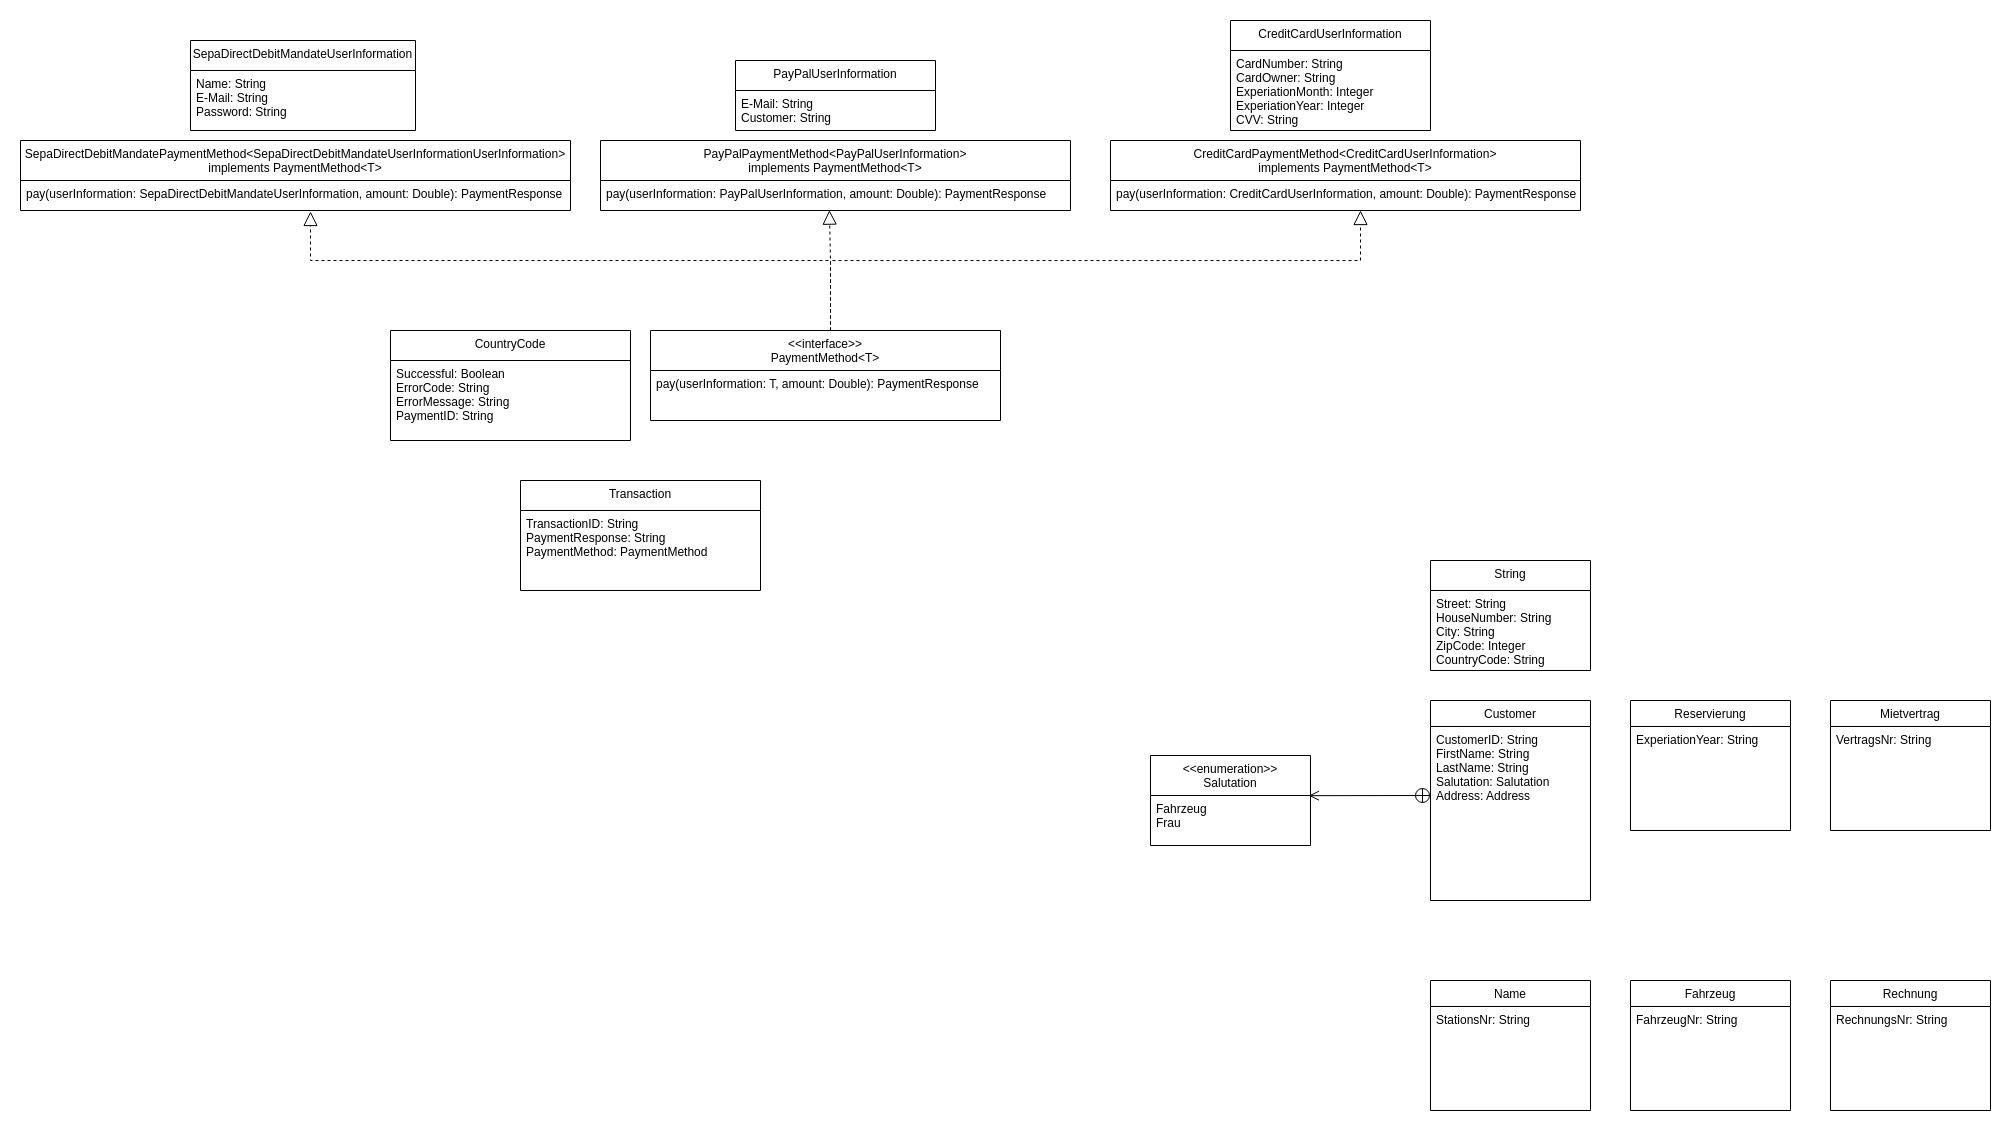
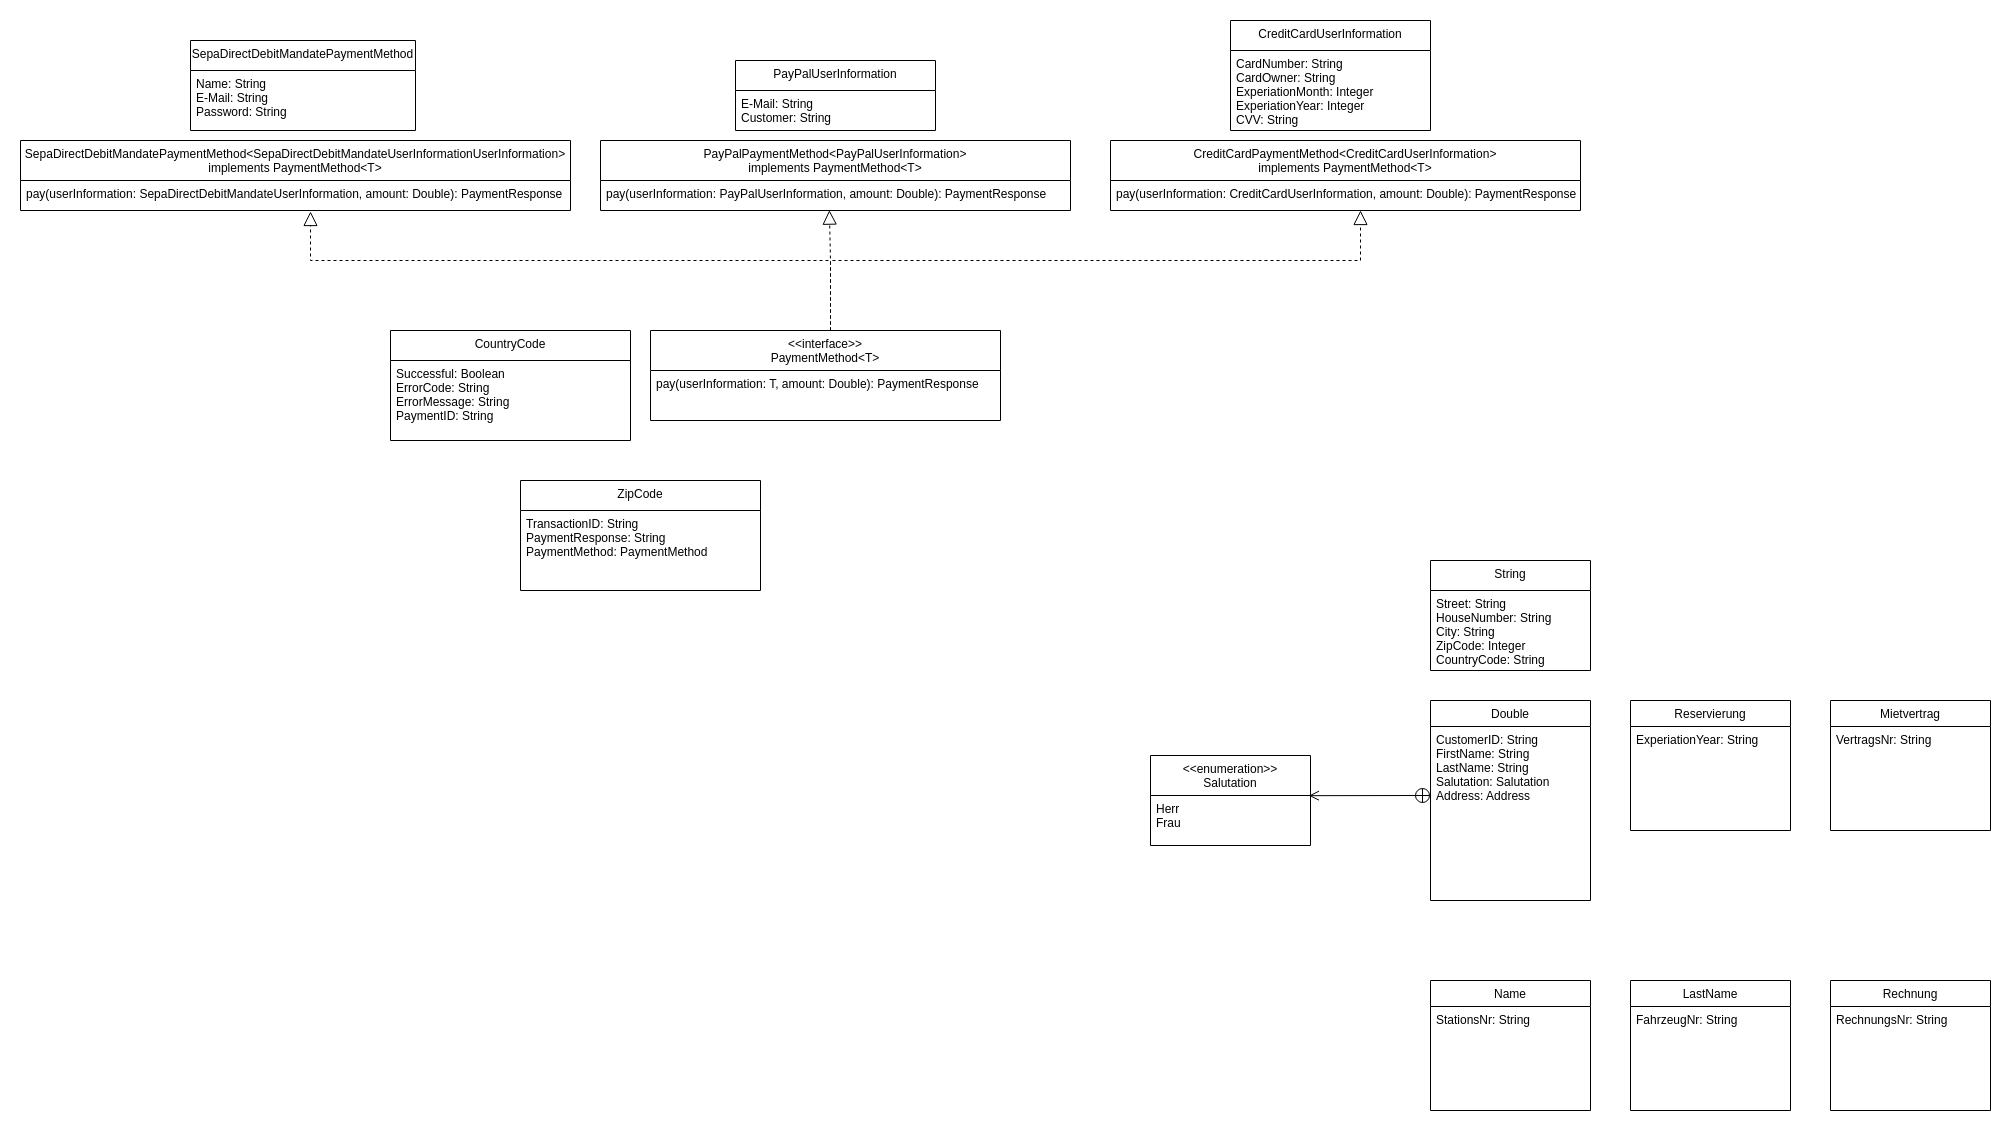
  <mxCell id="0" />
  <mxCell id="1" parent="0" />
- <mxCell id="2" value="Customer" style="swimlane;fontStyle=0;align=center;verticalAlign=top;childLayout=stackLayout;horizontal=1;startSize=26;horizontalStack=0;resizeParent=1;resizeLast=0;collapsible=1;marginBottom=0;rounded=0;shadow=0;strokeWidth=1;" parent="1" vertex="1"><mxGeometry x="1430" y="700" width="160" height="200" as="geometry"><mxRectangle x="350" y="270" width="160" height="26" as="alternateBounds" /></mxGeometry></mxCell>
+ <mxCell id="2" value="Double" style="swimlane;fontStyle=0;align=center;verticalAlign=top;childLayout=stackLayout;horizontal=1;startSize=26;horizontalStack=0;resizeParent=1;resizeLast=0;collapsible=1;marginBottom=0;rounded=0;shadow=0;strokeWidth=1;" parent="1" vertex="1"><mxGeometry x="1430" y="700" width="160" height="200" as="geometry"><mxRectangle x="350" y="270" width="160" height="26" as="alternateBounds" /></mxGeometry></mxCell>
  <mxCell id="3" value="CustomerID: String&#10;FirstName: String&#10;LastName: String&#10;Salutation: Salutation&#10;Address: Address" style="text;align=left;verticalAlign=top;spacingLeft=4;spacingRight=4;overflow=hidden;rotatable=0;points=[[0,0.5],[1,0.5]];portConstraint=eastwest;" parent="2" vertex="1"><mxGeometry y="26" width="160" height="170" as="geometry" /></mxCell>
  <mxCell id="4" value="Reservierung" style="swimlane;fontStyle=0;align=center;verticalAlign=top;childLayout=stackLayout;horizontal=1;startSize=26;horizontalStack=0;resizeParent=1;resizeLast=0;collapsible=1;marginBottom=0;rounded=0;shadow=0;strokeWidth=1;" parent="1" vertex="1"><mxGeometry x="1630" y="700" width="160" height="130" as="geometry"><mxRectangle x="350" y="270" width="160" height="26" as="alternateBounds" /></mxGeometry></mxCell>
  <mxCell id="5" value="ExperiationYear: String&#10;" style="text;align=left;verticalAlign=top;spacingLeft=4;spacingRight=4;overflow=hidden;rotatable=0;points=[[0,0.5],[1,0.5]];portConstraint=eastwest;" parent="4" vertex="1"><mxGeometry y="26" width="160" height="104" as="geometry" /></mxCell>
  <mxCell id="6" value="Name" style="swimlane;fontStyle=0;align=center;verticalAlign=top;childLayout=stackLayout;horizontal=1;startSize=26;horizontalStack=0;resizeParent=1;resizeLast=0;collapsible=1;marginBottom=0;rounded=0;shadow=0;strokeWidth=1;" parent="1" vertex="1"><mxGeometry x="1430" y="980" width="160" height="130" as="geometry"><mxRectangle x="350" y="270" width="160" height="26" as="alternateBounds" /></mxGeometry></mxCell>
  <mxCell id="7" value="StationsNr: String" style="text;align=left;verticalAlign=top;spacingLeft=4;spacingRight=4;overflow=hidden;rotatable=0;points=[[0,0.5],[1,0.5]];portConstraint=eastwest;" parent="6" vertex="1"><mxGeometry y="26" width="160" height="104" as="geometry" /></mxCell>
- <mxCell id="8" value="Fahrzeug" style="swimlane;fontStyle=0;align=center;verticalAlign=top;childLayout=stackLayout;horizontal=1;startSize=26;horizontalStack=0;resizeParent=1;resizeLast=0;collapsible=1;marginBottom=0;rounded=0;shadow=0;strokeWidth=1;" parent="1" vertex="1"><mxGeometry x="1630" y="980" width="160" height="130" as="geometry"><mxRectangle x="350" y="270" width="160" height="26" as="alternateBounds" /></mxGeometry></mxCell>
+ <mxCell id="8" value="LastName" style="swimlane;fontStyle=0;align=center;verticalAlign=top;childLayout=stackLayout;horizontal=1;startSize=26;horizontalStack=0;resizeParent=1;resizeLast=0;collapsible=1;marginBottom=0;rounded=0;shadow=0;strokeWidth=1;" parent="1" vertex="1"><mxGeometry x="1630" y="980" width="160" height="130" as="geometry"><mxRectangle x="350" y="270" width="160" height="26" as="alternateBounds" /></mxGeometry></mxCell>
  <mxCell id="9" value="FahrzeugNr: String" style="text;align=left;verticalAlign=top;spacingLeft=4;spacingRight=4;overflow=hidden;rotatable=0;points=[[0,0.5],[1,0.5]];portConstraint=eastwest;" parent="8" vertex="1"><mxGeometry y="26" width="160" height="104" as="geometry" /></mxCell>
  <mxCell id="10" value="Mietvertrag" style="swimlane;fontStyle=0;align=center;verticalAlign=top;childLayout=stackLayout;horizontal=1;startSize=26;horizontalStack=0;resizeParent=1;resizeLast=0;collapsible=1;marginBottom=0;rounded=0;shadow=0;strokeWidth=1;" parent="1" vertex="1"><mxGeometry x="1830" y="700" width="160" height="130" as="geometry"><mxRectangle x="350" y="270" width="160" height="26" as="alternateBounds" /></mxGeometry></mxCell>
  <mxCell id="11" value="VertragsNr: String" style="text;align=left;verticalAlign=top;spacingLeft=4;spacingRight=4;overflow=hidden;rotatable=0;points=[[0,0.5],[1,0.5]];portConstraint=eastwest;" parent="10" vertex="1"><mxGeometry y="26" width="160" height="104" as="geometry" /></mxCell>
  <mxCell id="12" value="Rechnung" style="swimlane;fontStyle=0;align=center;verticalAlign=top;childLayout=stackLayout;horizontal=1;startSize=26;horizontalStack=0;resizeParent=1;resizeLast=0;collapsible=1;marginBottom=0;rounded=0;shadow=0;strokeWidth=1;" parent="1" vertex="1"><mxGeometry x="1830" y="980" width="160" height="130" as="geometry"><mxRectangle x="350" y="270" width="160" height="26" as="alternateBounds" /></mxGeometry></mxCell>
  <mxCell id="13" value="RechnungsNr: String" style="text;align=left;verticalAlign=top;spacingLeft=4;spacingRight=4;overflow=hidden;rotatable=0;points=[[0,0.5],[1,0.5]];portConstraint=eastwest;" parent="12" vertex="1"><mxGeometry y="26" width="160" height="104" as="geometry" /></mxCell>
  <mxCell id="14" value="&lt;&lt;enumeration&gt;&gt;&#10;Salutation" style="swimlane;fontStyle=0;align=center;verticalAlign=top;childLayout=stackLayout;horizontal=1;startSize=40;horizontalStack=0;resizeParent=1;resizeLast=0;collapsible=1;marginBottom=0;rounded=0;shadow=0;strokeWidth=1;" vertex="1" parent="1"><mxGeometry x="1150" y="755" width="160" height="90" as="geometry"><mxRectangle x="350" y="270" width="160" height="26" as="alternateBounds" /></mxGeometry></mxCell>
- <mxCell id="15" value="Fahrzeug&#10;Frau" style="text;align=left;verticalAlign=top;spacingLeft=4;spacingRight=4;overflow=hidden;rotatable=0;points=[[0,0.5],[1,0.5]];portConstraint=eastwest;" vertex="1" parent="14"><mxGeometry y="40" width="160" height="40" as="geometry" /></mxCell>
+ <mxCell id="15" value="Herr&#10;Frau" style="text;align=left;verticalAlign=top;spacingLeft=4;spacingRight=4;overflow=hidden;rotatable=0;points=[[0,0.5],[1,0.5]];portConstraint=eastwest;" vertex="1" parent="14"><mxGeometry y="40" width="160" height="40" as="geometry" /></mxCell>
  <mxCell id="16" value="" style="endArrow=open;startArrow=circlePlus;endFill=0;startFill=0;endSize=8;html=1;rounded=0;entryX=0.99;entryY=0.004;entryDx=0;entryDy=0;entryPerimeter=0;" edge="1" parent="1" target="15"><mxGeometry width="160" relative="1" as="geometry"><mxPoint x="1430" y="795" as="sourcePoint" /><mxPoint x="1390" y="900" as="targetPoint" /></mxGeometry></mxCell>
  <mxCell id="17" value="String" style="swimlane;fontStyle=0;align=center;verticalAlign=top;childLayout=stackLayout;horizontal=1;startSize=30;horizontalStack=0;resizeParent=1;resizeLast=0;collapsible=1;marginBottom=0;rounded=0;shadow=0;strokeWidth=1;" vertex="1" parent="1"><mxGeometry x="1430" y="560" width="160" height="110" as="geometry"><mxRectangle x="350" y="270" width="160" height="26" as="alternateBounds" /></mxGeometry></mxCell>
  <mxCell id="18" value="Street: String&#10;HouseNumber: String&#10;City: String&#10;ZipCode: Integer&#10;CountryCode: String" style="text;align=left;verticalAlign=top;spacingLeft=4;spacingRight=4;overflow=hidden;rotatable=0;points=[[0,0.5],[1,0.5]];portConstraint=eastwest;" vertex="1" parent="17"><mxGeometry y="30" width="160" height="80" as="geometry" /></mxCell>
  <mxCell id="19" value="&lt;&lt;interface&gt;&gt;&#10;PaymentMethod&lt;T&gt;" style="swimlane;fontStyle=0;align=center;verticalAlign=top;childLayout=stackLayout;horizontal=1;startSize=40;horizontalStack=0;resizeParent=1;resizeLast=0;collapsible=1;marginBottom=0;rounded=0;shadow=0;strokeWidth=1;" vertex="1" parent="1"><mxGeometry x="650" y="330" width="350" height="90" as="geometry"><mxRectangle x="350" y="270" width="160" height="26" as="alternateBounds" /></mxGeometry></mxCell>
  <mxCell id="20" value="pay(userInformation: T, amount: Double): PaymentResponse&#10;" style="text;align=left;verticalAlign=top;spacingLeft=4;spacingRight=4;overflow=hidden;rotatable=0;points=[[0,0.5],[1,0.5]];portConstraint=eastwest;" vertex="1" parent="19"><mxGeometry y="40" width="350" height="50" as="geometry" /></mxCell>
- <mxCell id="21" value="Transaction" style="swimlane;fontStyle=0;align=center;verticalAlign=top;childLayout=stackLayout;horizontal=1;startSize=30;horizontalStack=0;resizeParent=1;resizeLast=0;collapsible=1;marginBottom=0;rounded=0;shadow=0;strokeWidth=1;" vertex="1" parent="1"><mxGeometry x="520" y="480" width="240" height="110" as="geometry"><mxRectangle x="350" y="270" width="160" height="26" as="alternateBounds" /></mxGeometry></mxCell>
+ <mxCell id="21" value="ZipCode" style="swimlane;fontStyle=0;align=center;verticalAlign=top;childLayout=stackLayout;horizontal=1;startSize=30;horizontalStack=0;resizeParent=1;resizeLast=0;collapsible=1;marginBottom=0;rounded=0;shadow=0;strokeWidth=1;" vertex="1" parent="1"><mxGeometry x="520" y="480" width="240" height="110" as="geometry"><mxRectangle x="350" y="270" width="160" height="26" as="alternateBounds" /></mxGeometry></mxCell>
  <mxCell id="22" value="TransactionID: String&#10;PaymentResponse: String&#10;PaymentMethod: PaymentMethod" style="text;align=left;verticalAlign=top;spacingLeft=4;spacingRight=4;overflow=hidden;rotatable=0;points=[[0,0.5],[1,0.5]];portConstraint=eastwest;" vertex="1" parent="21"><mxGeometry y="30" width="240" height="80" as="geometry" /></mxCell>
  <mxCell id="23" value="CountryCode" style="swimlane;fontStyle=0;align=center;verticalAlign=top;childLayout=stackLayout;horizontal=1;startSize=30;horizontalStack=0;resizeParent=1;resizeLast=0;collapsible=1;marginBottom=0;rounded=0;shadow=0;strokeWidth=1;" vertex="1" parent="1"><mxGeometry x="390" y="330" width="240" height="110" as="geometry"><mxRectangle x="350" y="270" width="160" height="26" as="alternateBounds" /></mxGeometry></mxCell>
  <mxCell id="24" value="Successful: Boolean&#10;ErrorCode: String&#10;ErrorMessage: String&#10;PaymentID: String" style="text;align=left;verticalAlign=top;spacingLeft=4;spacingRight=4;overflow=hidden;rotatable=0;points=[[0,0.5],[1,0.5]];portConstraint=eastwest;" vertex="1" parent="23"><mxGeometry y="30" width="240" height="80" as="geometry" /></mxCell>
  <mxCell id="25" value="CreditCardPaymentMethod&lt;CreditCardUserInformation&gt;&#10;implements PaymentMethod&lt;T&gt;" style="swimlane;fontStyle=0;align=center;verticalAlign=top;childLayout=stackLayout;horizontal=1;startSize=40;horizontalStack=0;resizeParent=1;resizeLast=0;collapsible=1;marginBottom=0;rounded=0;shadow=0;strokeWidth=1;" vertex="1" parent="1"><mxGeometry x="1110" y="140" width="470" height="70" as="geometry"><mxRectangle x="350" y="270" width="160" height="26" as="alternateBounds" /></mxGeometry></mxCell>
  <mxCell id="26" value="pay(userInformation: CreditCardUserInformation, amount: Double): PaymentResponse&#10;" style="text;align=left;verticalAlign=top;spacingLeft=4;spacingRight=4;overflow=hidden;rotatable=0;points=[[0,0.5],[1,0.5]];portConstraint=eastwest;" vertex="1" parent="25"><mxGeometry y="40" width="470" height="30" as="geometry" /></mxCell>
  <mxCell id="27" value="CreditCardUserInformation" style="swimlane;fontStyle=0;align=center;verticalAlign=top;childLayout=stackLayout;horizontal=1;startSize=30;horizontalStack=0;resizeParent=1;resizeLast=0;collapsible=1;marginBottom=0;rounded=0;shadow=0;strokeWidth=1;" vertex="1" parent="1"><mxGeometry x="1230" y="20" width="200" height="110" as="geometry"><mxRectangle x="350" y="270" width="160" height="26" as="alternateBounds" /></mxGeometry></mxCell>
  <mxCell id="28" value="CardNumber: String&#10;CardOwner: String&#10;ExperiationMonth: Integer&#10;ExperiationYear: Integer&#10;CVV: String" style="text;align=left;verticalAlign=top;spacingLeft=4;spacingRight=4;overflow=hidden;rotatable=0;points=[[0,0.5],[1,0.5]];portConstraint=eastwest;" vertex="1" parent="27"><mxGeometry y="30" width="200" height="80" as="geometry" /></mxCell>
  <mxCell id="29" value="PayPalPaymentMethod&lt;PayPalUserInformation&gt;&#10;implements PaymentMethod&lt;T&gt;" style="swimlane;fontStyle=0;align=center;verticalAlign=top;childLayout=stackLayout;horizontal=1;startSize=40;horizontalStack=0;resizeParent=1;resizeLast=0;collapsible=1;marginBottom=0;rounded=0;shadow=0;strokeWidth=1;" vertex="1" parent="1"><mxGeometry x="600" y="140" width="470" height="70" as="geometry"><mxRectangle x="350" y="270" width="160" height="26" as="alternateBounds" /></mxGeometry></mxCell>
  <mxCell id="30" value="pay(userInformation: PayPalUserInformation, amount: Double): PaymentResponse&#10;" style="text;align=left;verticalAlign=top;spacingLeft=4;spacingRight=4;overflow=hidden;rotatable=0;points=[[0,0.5],[1,0.5]];portConstraint=eastwest;" vertex="1" parent="29"><mxGeometry y="40" width="470" height="30" as="geometry" /></mxCell>
  <mxCell id="31" value="PayPalUserInformation" style="swimlane;fontStyle=0;align=center;verticalAlign=top;childLayout=stackLayout;horizontal=1;startSize=30;horizontalStack=0;resizeParent=1;resizeLast=0;collapsible=1;marginBottom=0;rounded=0;shadow=0;strokeWidth=1;" vertex="1" parent="1"><mxGeometry x="735" y="60" width="200" height="70" as="geometry"><mxRectangle x="350" y="270" width="160" height="26" as="alternateBounds" /></mxGeometry></mxCell>
  <mxCell id="32" value="E-Mail: String&#10;Customer: String" style="text;align=left;verticalAlign=top;spacingLeft=4;spacingRight=4;overflow=hidden;rotatable=0;points=[[0,0.5],[1,0.5]];portConstraint=eastwest;" vertex="1" parent="31"><mxGeometry y="30" width="200" height="40" as="geometry" /></mxCell>
  <mxCell id="33" value="SepaDirectDebitMandatePaymentMethod&lt;SepaDirectDebitMandateUserInformationUserInformation&gt;&#10;implements PaymentMethod&lt;T&gt;" style="swimlane;fontStyle=0;align=center;verticalAlign=top;childLayout=stackLayout;horizontal=1;startSize=40;horizontalStack=0;resizeParent=1;resizeLast=0;collapsible=1;marginBottom=0;rounded=0;shadow=0;strokeWidth=1;" vertex="1" parent="1"><mxGeometry x="20" y="140" width="550" height="70" as="geometry"><mxRectangle x="350" y="270" width="160" height="26" as="alternateBounds" /></mxGeometry></mxCell>
  <mxCell id="34" value="pay(userInformation: SepaDirectDebitMandateUserInformation, amount: Double): PaymentResponse&#10;" style="text;align=left;verticalAlign=top;spacingLeft=4;spacingRight=4;overflow=hidden;rotatable=0;points=[[0,0.5],[1,0.5]];portConstraint=eastwest;" vertex="1" parent="33"><mxGeometry y="40" width="550" height="30" as="geometry" /></mxCell>
- <mxCell id="35" value="SepaDirectDebitMandateUserInformation" style="swimlane;fontStyle=0;align=center;verticalAlign=top;childLayout=stackLayout;horizontal=1;startSize=30;horizontalStack=0;resizeParent=1;resizeLast=0;collapsible=1;marginBottom=0;rounded=0;shadow=0;strokeWidth=1;" vertex="1" parent="1"><mxGeometry x="190" y="40" width="225" height="90" as="geometry"><mxRectangle x="350" y="270" width="160" height="26" as="alternateBounds" /></mxGeometry></mxCell>
+ <mxCell id="35" value="SepaDirectDebitMandatePaymentMethod" style="swimlane;fontStyle=0;align=center;verticalAlign=top;childLayout=stackLayout;horizontal=1;startSize=30;horizontalStack=0;resizeParent=1;resizeLast=0;collapsible=1;marginBottom=0;rounded=0;shadow=0;strokeWidth=1;" vertex="1" parent="1"><mxGeometry x="190" y="40" width="225" height="90" as="geometry"><mxRectangle x="350" y="270" width="160" height="26" as="alternateBounds" /></mxGeometry></mxCell>
  <mxCell id="36" value="Name: String&#10;E-Mail: String&#10;Password: String" style="text;align=left;verticalAlign=top;spacingLeft=4;spacingRight=4;overflow=hidden;rotatable=0;points=[[0,0.5],[1,0.5]];portConstraint=eastwest;" vertex="1" parent="35"><mxGeometry y="30" width="225" height="60" as="geometry" /></mxCell>
  <mxCell id="37" value="" style="endArrow=block;dashed=1;endFill=0;endSize=12;html=1;rounded=0;" edge="1" parent="1"><mxGeometry width="160" relative="1" as="geometry"><mxPoint x="830" y="330" as="sourcePoint" /><mxPoint x="1360" y="210" as="targetPoint" /><Array as="points"><mxPoint x="830" y="260" /><mxPoint x="1285" y="260" /><mxPoint x="1360" y="260" /></Array></mxGeometry></mxCell>
  <mxCell id="38" value="" style="endArrow=block;dashed=1;endFill=0;endSize=12;html=1;rounded=0;entryX=0.487;entryY=0.988;entryDx=0;entryDy=0;entryPerimeter=0;" edge="1" parent="1" target="30"><mxGeometry width="160" relative="1" as="geometry"><mxPoint x="830" y="330" as="sourcePoint" /><mxPoint x="830" y="220" as="targetPoint" /><Array as="points"><mxPoint x="830" y="260" /></Array></mxGeometry></mxCell>
  <mxCell id="39" value="" style="endArrow=block;dashed=1;endFill=0;endSize=12;html=1;rounded=0;" edge="1" parent="1"><mxGeometry width="160" relative="1" as="geometry"><mxPoint x="830" y="330" as="sourcePoint" /><mxPoint x="310" y="211" as="targetPoint" /><Array as="points"><mxPoint x="830" y="260" /><mxPoint x="310" y="260" /></Array></mxGeometry></mxCell>
